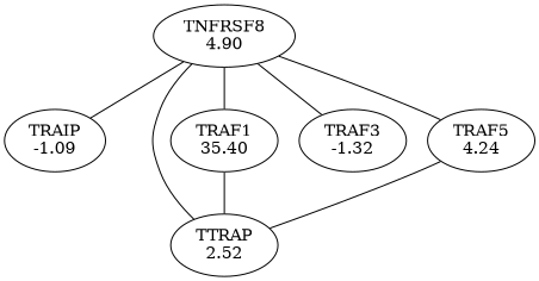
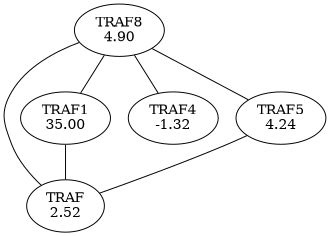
  digraph {
    edge [arrowhead=none]
-   n1 [label="TNFRSF8\n4.90"]
-   n2 [label="TRAIP\n-1.09"]
-   n3 [label="TTRAP\n2.52"]
-   n4 [label="TRAF1\n35.40"]
-   n5 [label="TRAF3\n-1.32"]
+   n1 [label="TRAF8\n4.90"]
+   n3 [label="TRAF\n2.52"]
+   n4 [label="TRAF1\n35.00"]
+   n5 [label="TRAF4\n-1.32"]
    n6 [label="TRAF5\n4.24"]
-   n1 -> n2
    n1 -> n3
    n1 -> n4
    n1 -> n5
    n1 -> n6
    n4 -> n3
    n6 -> n3
  }
